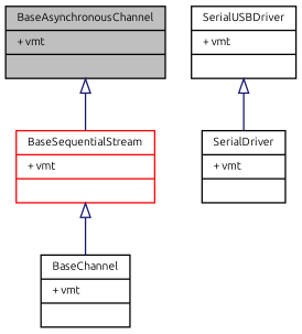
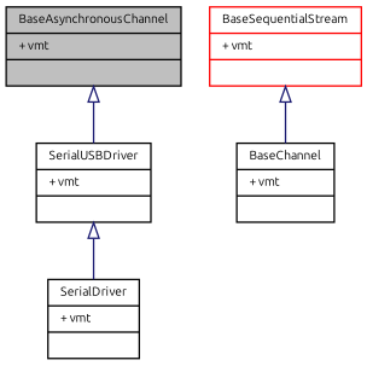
  digraph {
    fontname=Ubuntu
    node [color=black fontname=Ubuntu fontsize=8 shape=record]
    edge [arrowtail=onormal color=midnightblue dir=back fontname=Ubuntu fontsize=8 labelfontname=Helvetica labelfontsize=8 style=solid]
    n1 [fillcolor=grey75 fontcolor=black height=0.2 label="{BaseAsynchronousChannel\n|+ vmt\l|}" style=filled width=0.4]
    n2 [height=0.2 label="{SerialUSBDriver\n|+ vmt\l|}" width=0.4]
    n3 [height=0.2 label="{SerialDriver\n|+ vmt\l|}" width=0.4]
    n4 [height=0.2 label="{BaseChannel\n|+ vmt\l|}" width=0.4]
    n5 [color=red height=0.2 label="{BaseSequentialStream\n|+ vmt\l|}" width=0.4]
-   n1 -> n5
+   n1 -> n2
    n2 -> n3
    n5 -> n4
  }
